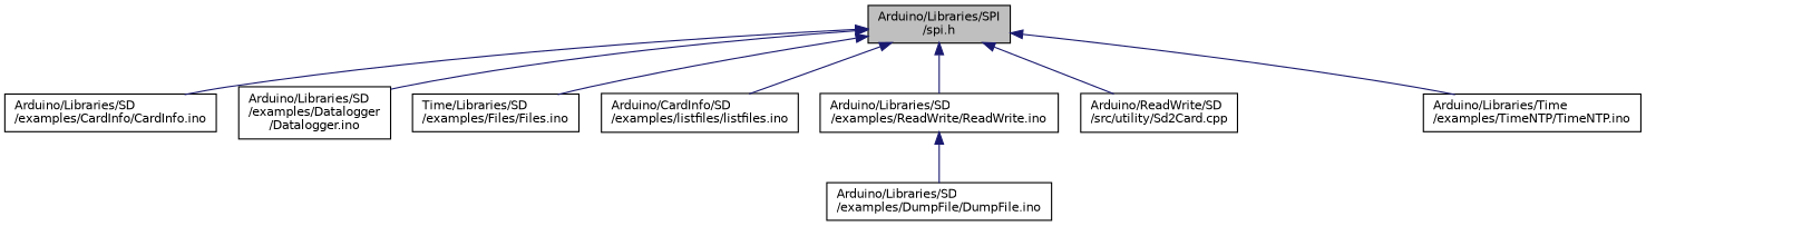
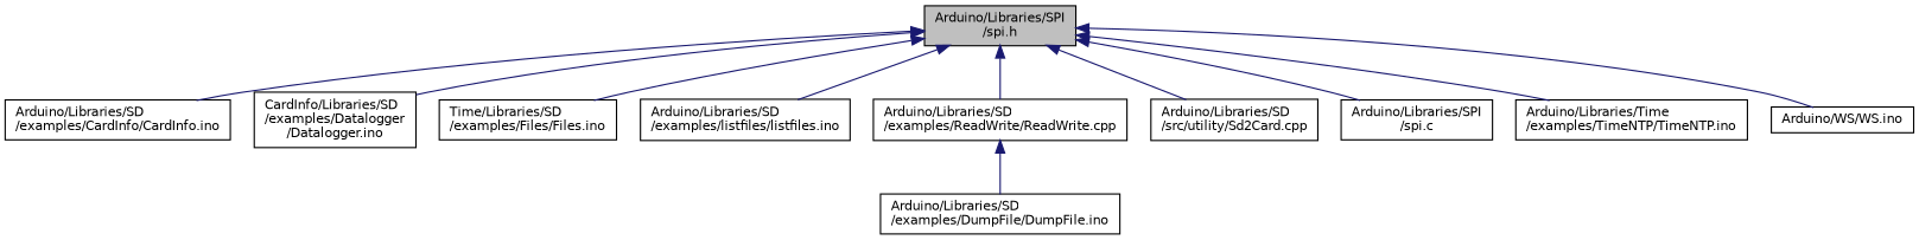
  digraph {
    node [color=black fillcolor=white fontname=Helvetica fontsize=10 shape=record style=filled]
    edge [color=midnightblue dir=back fontname=Helvetica fontsize=10 labelfontname=Helvetica labelfontsize=10 style=solid]
    n1 [fillcolor=grey75 fontcolor=black height=0.2 label="Arduino/Libraries/SPI\l/spi.h" width=0.4]
    n2 [height=0.2 label="Arduino/Libraries/SD\l/examples/CardInfo/CardInfo.ino" width=0.4]
-   n3 [height=0.2 label="Arduino/Libraries/SD\l/examples/Datalogger\l/Datalogger.ino" width=0.4]
+   n3 [height=0.2 label="CardInfo/Libraries/SD\l/examples/Datalogger\l/Datalogger.ino" width=0.4]
    n4 [height=0.2 label="Time/Libraries/SD\l/examples/Files/Files.ino" width=0.4]
-   n5 [height=0.2 label="Arduino/CardInfo/SD\l/examples/listfiles/listfiles.ino" width=0.4]
-   n6 [height=0.2 label="Arduino/Libraries/SD\l/examples/ReadWrite/ReadWrite.ino" width=0.4]
-   n7 [height=0.2 label="Arduino/ReadWrite/SD\l/src/utility/Sd2Card.cpp" width=0.4]
+   n5 [height=0.2 label="Arduino/Libraries/SD\l/examples/listfiles/listfiles.ino" width=0.4]
+   n6 [height=0.2 label="Arduino/Libraries/SD\l/examples/ReadWrite/ReadWrite.cpp" width=0.4]
+   n7 [height=0.2 label="Arduino/Libraries/SD\l/src/utility/Sd2Card.cpp" width=0.4]
+   n8 [height=0.2 label="Arduino/Libraries/SPI\l/spi.c" width=0.4]
    n9 [height=0.2 label="Arduino/Libraries/Time\l/examples/TimeNTP/TimeNTP.ino" width=0.4]
+   n10 [height=0.2 label="Arduino/WS/WS.ino" width=0.4]
    n11 [height=0.2 label="Arduino/Libraries/SD\l/examples/DumpFile/DumpFile.ino" width=0.4]
    n1 -> n2
    n1 -> n3
    n1 -> n4
    n1 -> n5
    n1 -> n6
    n1 -> n7
+   n1 -> n8
    n1 -> n9
+   n1 -> n10
    n6 -> n11
  }
